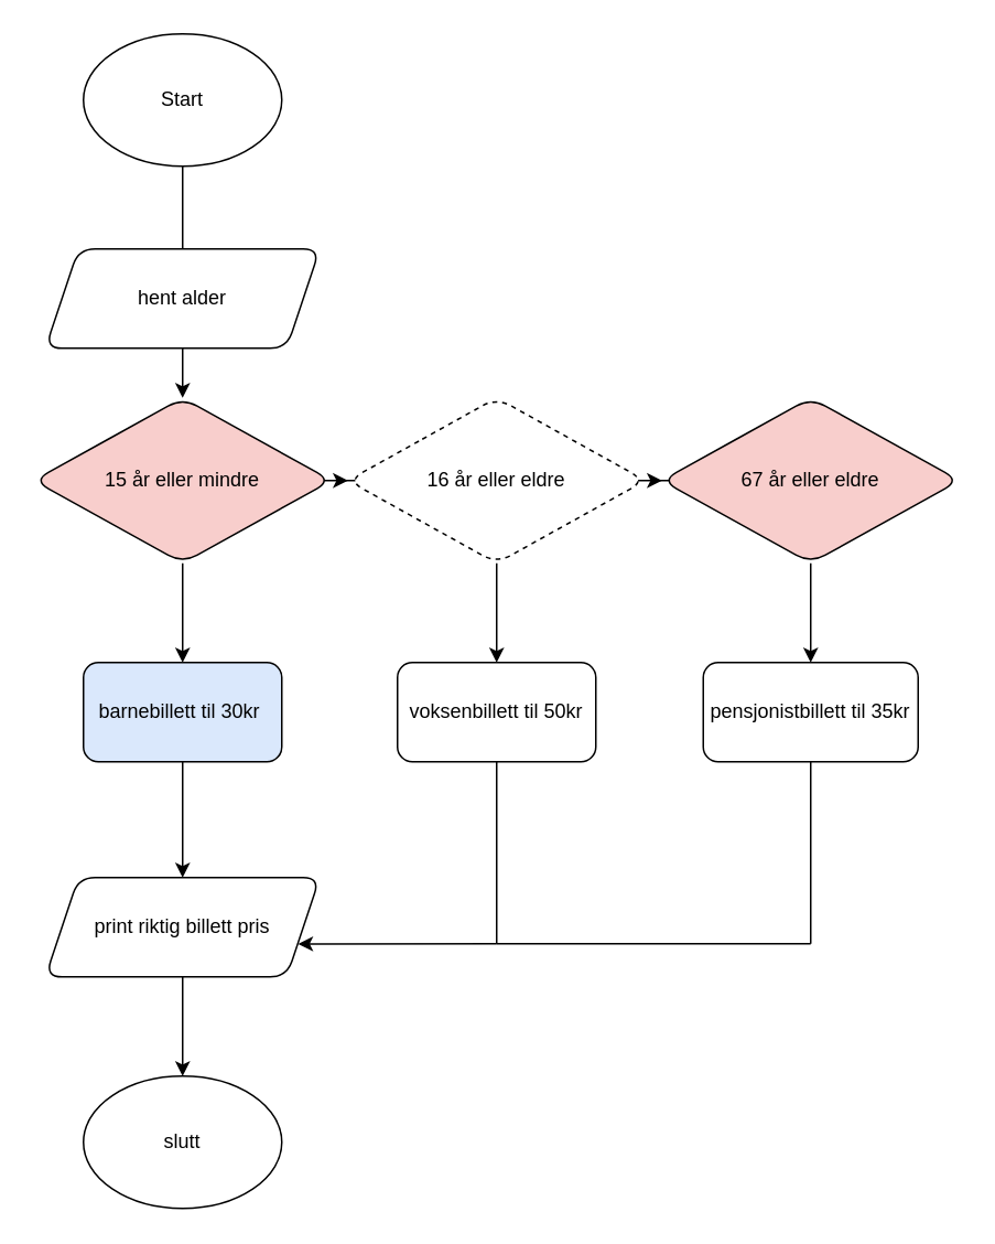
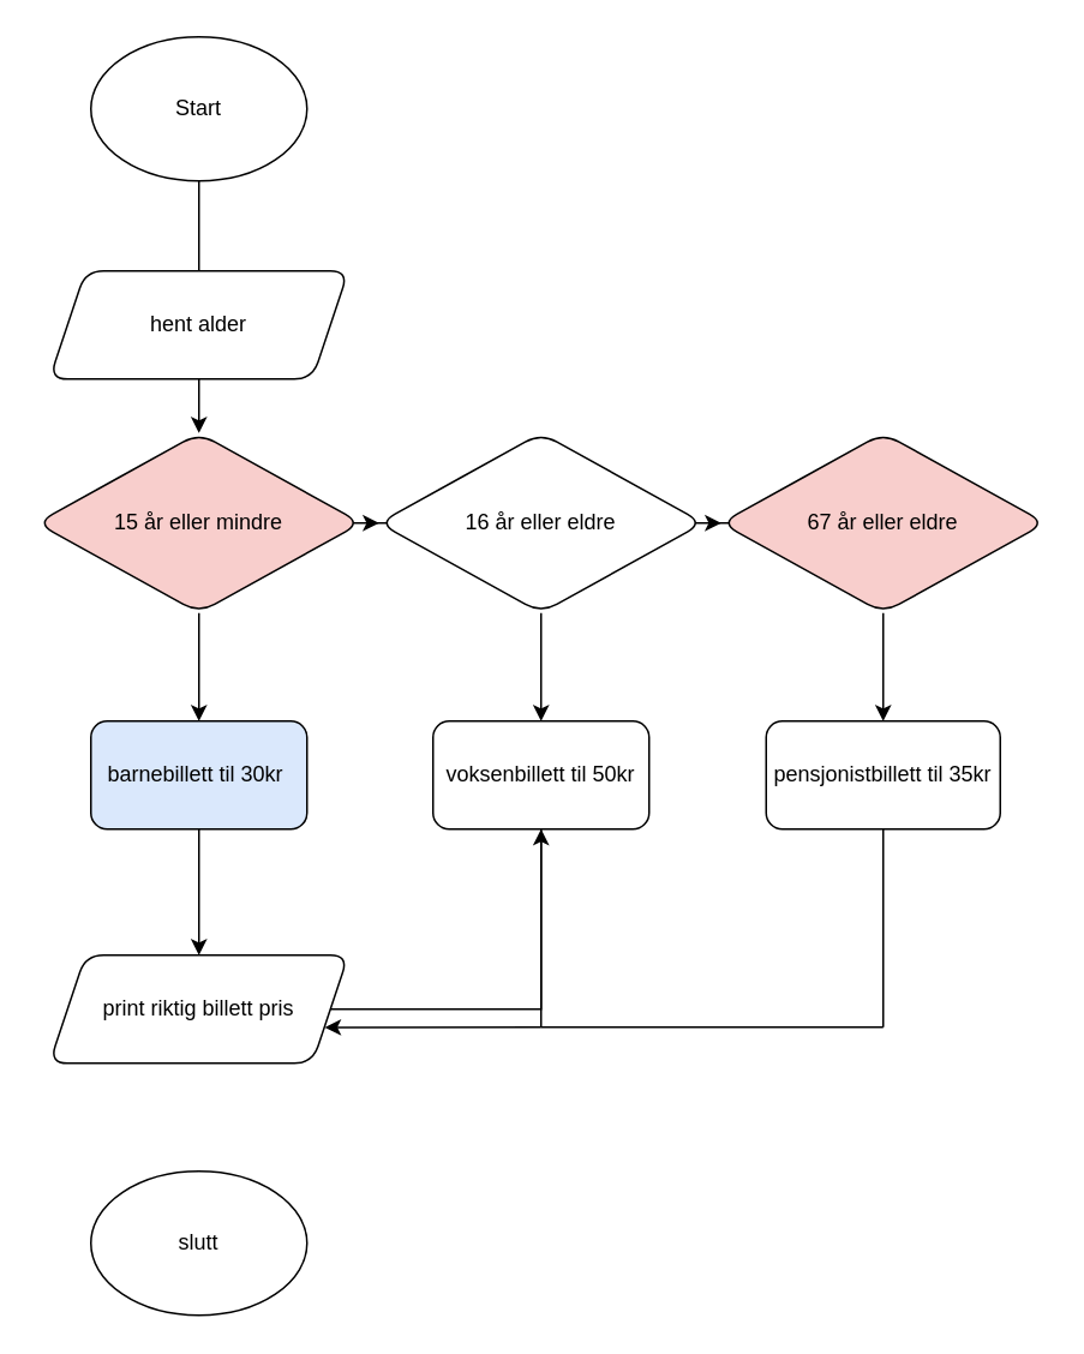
  <mxCell id="0" />
  <mxCell id="1" parent="0" />
  <mxCell id="2" value="Start" style="ellipse;whiteSpace=wrap;html=1;" vertex="1" parent="1"><mxGeometry x="50" y="20" width="120" height="80" as="geometry" /></mxCell>
  <mxCell id="3" value="" style="edgeStyle=orthogonalEdgeStyle;rounded=0;orthogonalLoop=1;jettySize=auto;html=1;" edge="1" parent="1" source="4" target="8"><mxGeometry relative="1" as="geometry" /></mxCell>
  <mxCell id="4" value="hent alder" style="shape=parallelogram;perimeter=parallelogramPerimeter;whiteSpace=wrap;html=1;fixedSize=1;rounded=1;" vertex="1" parent="1"><mxGeometry x="27" y="150" width="166" height="60" as="geometry" /></mxCell>
  <mxCell id="5" value="" style="endArrow=none;html=1;rounded=0;entryX=0.5;entryY=1;entryDx=0;entryDy=0;" edge="1" parent="1" target="2"><mxGeometry width="50" height="50" relative="1" as="geometry"><mxPoint x="110" y="150" as="sourcePoint" /><mxPoint x="140" y="130" as="targetPoint" /></mxGeometry></mxCell>
  <mxCell id="6" value="" style="edgeStyle=orthogonalEdgeStyle;rounded=0;orthogonalLoop=1;jettySize=auto;html=1;" edge="1" parent="1" source="8" target="11"><mxGeometry relative="1" as="geometry" /></mxCell>
  <mxCell id="7" value="" style="edgeStyle=orthogonalEdgeStyle;rounded=0;orthogonalLoop=1;jettySize=auto;html=1;" edge="1" parent="1" source="8" target="17"><mxGeometry relative="1" as="geometry" /></mxCell>
  <mxCell id="8" value="15 år eller mindre" style="rhombus;whiteSpace=wrap;html=1;rounded=1;fillColor=#f8cecc;" vertex="1" parent="1"><mxGeometry x="20" y="240" width="180" height="100" as="geometry" /></mxCell>
  <mxCell id="9" value="" style="edgeStyle=orthogonalEdgeStyle;rounded=0;orthogonalLoop=1;jettySize=auto;html=1;" edge="1" parent="1" source="11" target="13"><mxGeometry relative="1" as="geometry" /></mxCell>
  <mxCell id="10" value="" style="edgeStyle=orthogonalEdgeStyle;rounded=0;orthogonalLoop=1;jettySize=auto;html=1;" edge="1" parent="1" source="11" target="15"><mxGeometry relative="1" as="geometry" /></mxCell>
- <mxCell id="11" value="16 år eller eldre" style="rhombus;whiteSpace=wrap;html=1;rounded=1;dashed=1;" vertex="1" parent="1"><mxGeometry x="210" y="240" width="180" height="100" as="geometry" /></mxCell>
+ <mxCell id="11" value="16 år eller eldre" style="rhombus;whiteSpace=wrap;html=1;rounded=1;" vertex="1" parent="1"><mxGeometry x="210" y="240" width="180" height="100" as="geometry" /></mxCell>
  <mxCell id="12" value="" style="edgeStyle=orthogonalEdgeStyle;rounded=0;orthogonalLoop=1;jettySize=auto;html=1;" edge="1" parent="1" source="13" target="14"><mxGeometry relative="1" as="geometry" /></mxCell>
  <mxCell id="13" value="67 år eller eldre" style="rhombus;whiteSpace=wrap;html=1;rounded=1;fillColor=#f8cecc;" vertex="1" parent="1"><mxGeometry x="400" y="240" width="180" height="100" as="geometry" /></mxCell>
  <mxCell id="14" value="pensjonistbillett til 35kr" style="rounded=1;whiteSpace=wrap;html=1;" vertex="1" parent="1"><mxGeometry x="425" y="400" width="130" height="60" as="geometry" /></mxCell>
  <mxCell id="15" value="voksenbillett til 50kr" style="rounded=1;whiteSpace=wrap;html=1;" vertex="1" parent="1"><mxGeometry x="240" y="400" width="120" height="60" as="geometry" /></mxCell>
  <mxCell id="16" value="" style="edgeStyle=orthogonalEdgeStyle;rounded=0;orthogonalLoop=1;jettySize=auto;html=1;" edge="1" parent="1" source="17" target="19"><mxGeometry relative="1" as="geometry" /></mxCell>
  <mxCell id="17" value="barnebillett til 30kr&amp;nbsp;" style="rounded=1;whiteSpace=wrap;html=1;fillColor=#dae8fc;" vertex="1" parent="1"><mxGeometry x="50" y="400" width="120" height="60" as="geometry" /></mxCell>
- <mxCell id="18" style="edgeStyle=orthogonalEdgeStyle;rounded=0;orthogonalLoop=1;jettySize=auto;html=1;entryX=0.5;entryY=0;entryDx=0;entryDy=0;" edge="1" parent="1" source="19" target="24"><mxGeometry relative="1" as="geometry" /></mxCell>
+ <mxCell id="18" style="edgeStyle=orthogonalEdgeStyle;rounded=0;orthogonalLoop=1;jettySize=auto;html=1;" edge="1" parent="1" source="19" target="15"><mxGeometry relative="1" as="geometry" /></mxCell>
  <mxCell id="19" value="print riktig billett pris" style="shape=parallelogram;perimeter=parallelogramPerimeter;whiteSpace=wrap;html=1;fixedSize=1;rounded=1;" vertex="1" parent="1"><mxGeometry x="27" y="530" width="166" height="60" as="geometry" /></mxCell>
  <mxCell id="20" value="" style="endArrow=none;html=1;rounded=0;" edge="1" parent="1"><mxGeometry width="50" height="50" relative="1" as="geometry"><mxPoint x="300" y="570" as="sourcePoint" /><mxPoint x="300" y="460" as="targetPoint" /></mxGeometry></mxCell>
  <mxCell id="21" value="" style="endArrow=classic;html=1;rounded=0;entryX=0.921;entryY=0.669;entryDx=0;entryDy=0;entryPerimeter=0;" edge="1" parent="1" target="19"><mxGeometry width="50" height="50" relative="1" as="geometry"><mxPoint x="300" y="570" as="sourcePoint" /><mxPoint x="310" y="450" as="targetPoint" /></mxGeometry></mxCell>
  <mxCell id="22" value="" style="endArrow=none;html=1;rounded=0;entryX=0.5;entryY=1;entryDx=0;entryDy=0;" edge="1" parent="1" target="14"><mxGeometry width="50" height="50" relative="1" as="geometry"><mxPoint x="490" y="570" as="sourcePoint" /><mxPoint x="310" y="450" as="targetPoint" /></mxGeometry></mxCell>
  <mxCell id="23" value="" style="endArrow=none;html=1;rounded=0;" edge="1" parent="1"><mxGeometry width="50" height="50" relative="1" as="geometry"><mxPoint x="490" y="570" as="sourcePoint" /><mxPoint x="300" y="570" as="targetPoint" /></mxGeometry></mxCell>
  <mxCell id="24" value="slutt" style="ellipse;whiteSpace=wrap;html=1;" vertex="1" parent="1"><mxGeometry x="50" y="650" width="120" height="80" as="geometry" /></mxCell>
